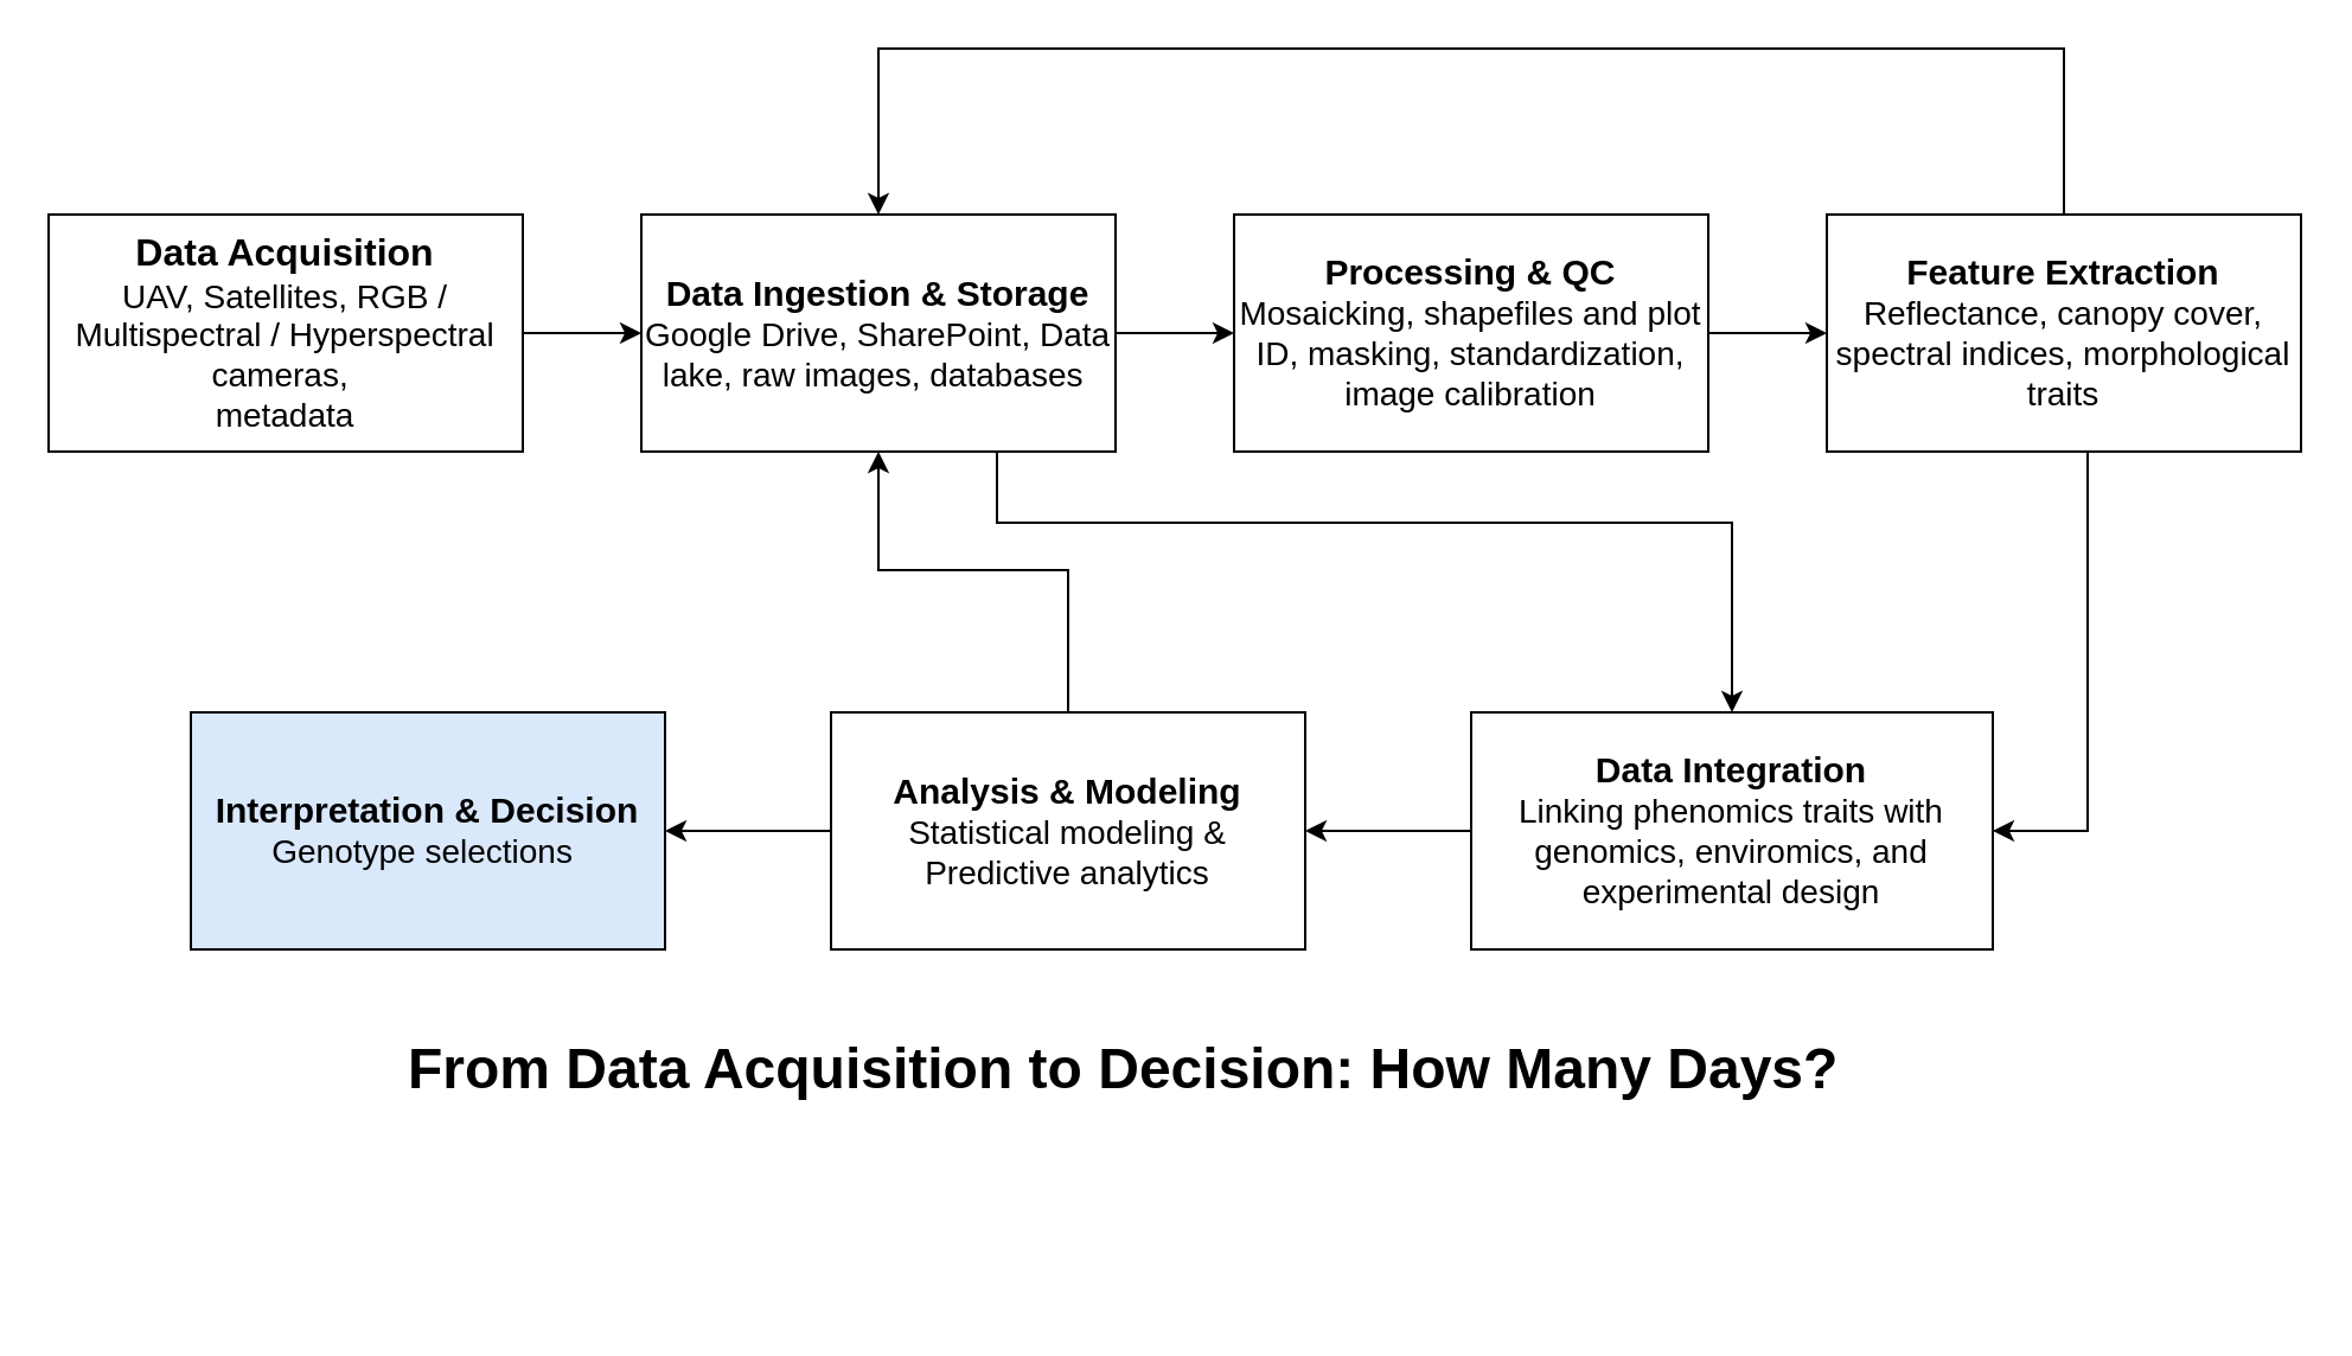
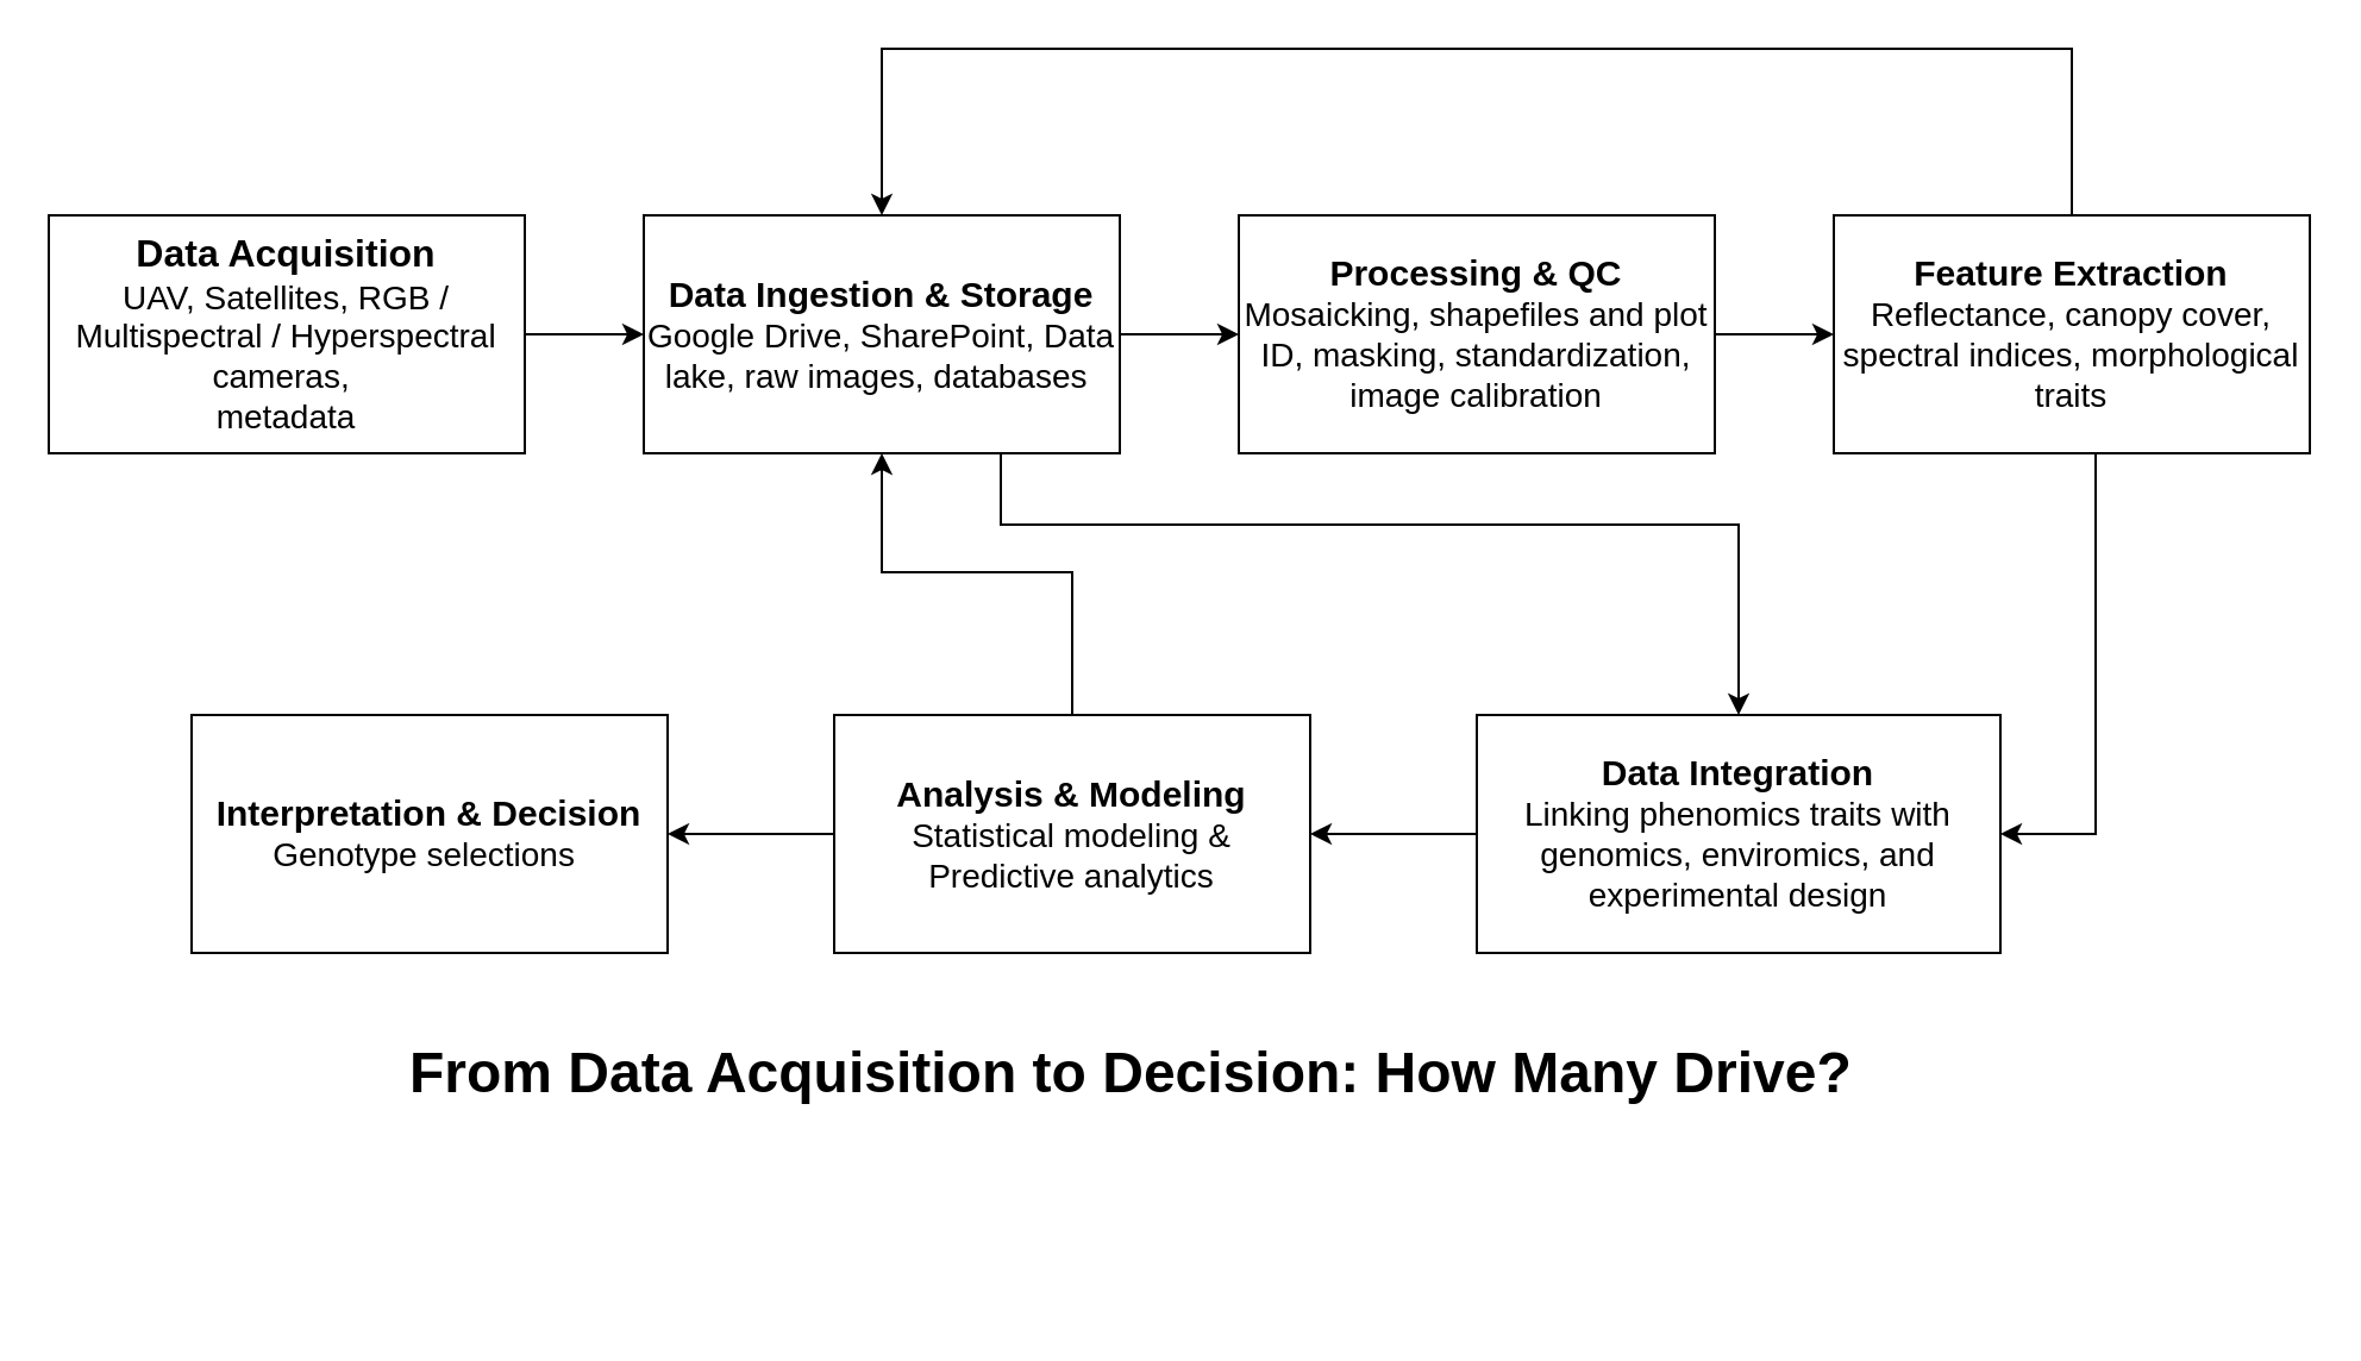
  <mxCell id="0" />
  <mxCell id="1" parent="0" />
  <mxCell id="2" value="" style="edgeStyle=orthogonalEdgeStyle;rounded=0;orthogonalLoop=1;jettySize=auto;html=1;" edge="1" parent="1" source="3" target="6"><mxGeometry relative="1" as="geometry" /></mxCell>
  <mxCell id="3" value="&lt;font style=&quot;font-size: 16px;&quot;&gt;&lt;b style=&quot;&quot;&gt;Data Acquisition&lt;/b&gt;&lt;br&gt;&lt;/font&gt;&lt;font style=&quot;font-size: 14px;&quot;&gt;UAV, Satellites, RGB / Multispectral / Hyperspectral cameras,&amp;nbsp;&lt;br&gt;&lt;/font&gt;&lt;div&gt;&lt;span style=&quot;background-color: transparent; color: light-dark(rgb(0, 0, 0), rgb(255, 255, 255));&quot;&gt;&lt;font style=&quot;font-size: 14px;&quot;&gt;metadata&lt;/font&gt;&lt;/span&gt;&lt;/div&gt;" style="rounded=0;whiteSpace=wrap;html=1;" vertex="1" parent="1"><mxGeometry x="20" y="90" width="200" height="100" as="geometry" /></mxCell>
  <mxCell id="4" value="" style="edgeStyle=orthogonalEdgeStyle;rounded=0;orthogonalLoop=1;jettySize=auto;html=1;" edge="1" parent="1" source="6" target="9"><mxGeometry relative="1" as="geometry" /></mxCell>
  <mxCell id="5" style="edgeStyle=orthogonalEdgeStyle;rounded=0;orthogonalLoop=1;jettySize=auto;html=1;" edge="1" parent="1" source="6" target="13"><mxGeometry relative="1" as="geometry"><Array as="points"><mxPoint x="420" y="220" /><mxPoint x="730" y="220" /></Array></mxGeometry></mxCell>
  <mxCell id="6" value="&lt;b&gt;&lt;font style=&quot;font-size: 15px;&quot;&gt;Data Ingestion &amp;amp; Storage&lt;br&gt;&lt;/font&gt;&lt;/b&gt;&lt;div&gt;&lt;font style=&quot;font-size: 14px;&quot;&gt;&lt;span style=&quot;background-color: transparent; color: light-dark(rgb(0, 0, 0), rgb(255, 255, 255));&quot;&gt;Google Drive&lt;/span&gt;, SharePoint,&amp;nbsp;&lt;span style=&quot;background-color: transparent; color: light-dark(rgb(0, 0, 0), rgb(255, 255, 255));&quot;&gt;Data lake, raw images, databases&lt;/span&gt;&lt;span style=&quot;background-color: transparent; color: light-dark(rgb(0, 0, 0), rgb(255, 255, 255));&quot;&gt;&amp;nbsp;&lt;/span&gt;&lt;/font&gt;&lt;/div&gt;" style="rounded=0;whiteSpace=wrap;html=1;" vertex="1" parent="1"><mxGeometry x="270" y="90" width="200" height="100" as="geometry" /></mxCell>
  <mxCell id="7" value="" style="edgeStyle=orthogonalEdgeStyle;rounded=0;orthogonalLoop=1;jettySize=auto;html=1;" edge="1" parent="1" source="9" target="11"><mxGeometry relative="1" as="geometry" /></mxCell>
  <mxCell id="8" style="edgeStyle=orthogonalEdgeStyle;rounded=0;orthogonalLoop=1;jettySize=auto;html=1;entryX=0.5;entryY=0;entryDx=0;entryDy=0;exitX=0.5;exitY=0;exitDx=0;exitDy=0;" edge="1" parent="1" source="11" target="6"><mxGeometry relative="1" as="geometry"><Array as="points"><mxPoint x="870" y="20" /><mxPoint x="370" y="20" /></Array></mxGeometry></mxCell>
  <mxCell id="9" value="&lt;b&gt;&lt;font style=&quot;font-size: 15px;&quot;&gt;Processing &amp;amp; QC&lt;/font&gt;&lt;/b&gt;&lt;div&gt;&lt;font style=&quot;font-size: 14px;&quot;&gt;Mosaicking, shapefiles and plot ID, masking, standardization, image calibration&lt;/font&gt;&lt;/div&gt;" style="rounded=0;whiteSpace=wrap;html=1;" vertex="1" parent="1"><mxGeometry x="520" y="90" width="200" height="100" as="geometry" /></mxCell>
  <mxCell id="10" style="edgeStyle=orthogonalEdgeStyle;rounded=0;orthogonalLoop=1;jettySize=auto;html=1;entryX=1;entryY=0.5;entryDx=0;entryDy=0;" edge="1" parent="1" source="11" target="13"><mxGeometry relative="1" as="geometry"><Array as="points"><mxPoint x="880" y="350" /></Array></mxGeometry></mxCell>
  <mxCell id="11" value="&lt;b&gt;&lt;font style=&quot;font-size: 15px;&quot;&gt;Feature Extraction&lt;/font&gt;&lt;/b&gt;&lt;div&gt;&lt;font style=&quot;font-size: 14px;&quot;&gt;Reflectance, canopy cover, spectral indices, morphological traits&lt;/font&gt;&lt;/div&gt;" style="rounded=0;whiteSpace=wrap;html=1;" vertex="1" parent="1"><mxGeometry x="770" y="90" width="200" height="100" as="geometry" /></mxCell>
  <mxCell id="12" value="" style="edgeStyle=orthogonalEdgeStyle;rounded=0;orthogonalLoop=1;jettySize=auto;html=1;" edge="1" parent="1" source="13" target="16"><mxGeometry relative="1" as="geometry" /></mxCell>
  <mxCell id="13" value="&lt;b&gt;&lt;font style=&quot;font-size: 15px;&quot;&gt;Data Integration&lt;/font&gt;&lt;/b&gt;&lt;div&gt;&lt;font style=&quot;font-size: 14px;&quot;&gt;Linking phenomics traits with genomics, enviromics, and experimental design&lt;/font&gt;&lt;/div&gt;" style="whiteSpace=wrap;html=1;rounded=0;" vertex="1" parent="1"><mxGeometry x="620" y="300" width="220" height="100" as="geometry" /></mxCell>
  <mxCell id="14" value="" style="edgeStyle=orthogonalEdgeStyle;rounded=0;orthogonalLoop=1;jettySize=auto;html=1;" edge="1" parent="1" source="16" target="17"><mxGeometry relative="1" as="geometry" /></mxCell>
  <mxCell id="15" style="edgeStyle=orthogonalEdgeStyle;rounded=0;orthogonalLoop=1;jettySize=auto;html=1;entryX=0.5;entryY=1;entryDx=0;entryDy=0;" edge="1" parent="1" source="16" target="6"><mxGeometry relative="1" as="geometry"><Array as="points"><mxPoint x="450" y="240" /><mxPoint x="370" y="240" /></Array></mxGeometry></mxCell>
  <mxCell id="16" value="&lt;b&gt;&lt;font style=&quot;font-size: 15px;&quot;&gt;Analysis &amp;amp; Modeling&lt;/font&gt;&lt;/b&gt;&lt;div&gt;&lt;font style=&quot;font-size: 14px;&quot;&gt;Statistical modeling &amp;amp; Predictive analytics&lt;/font&gt;&lt;/div&gt;" style="whiteSpace=wrap;html=1;rounded=0;" vertex="1" parent="1"><mxGeometry x="350" y="300" width="200" height="100" as="geometry" /></mxCell>
- <mxCell id="17" value="&lt;b&gt;&lt;font style=&quot;font-size: 15px;&quot;&gt;Interpretation &amp;amp; Decision&lt;/font&gt;&lt;/b&gt;&lt;div&gt;&lt;font style=&quot;font-size: 14px;&quot;&gt;Genotype selections&lt;b&gt;&amp;nbsp;&lt;/b&gt;&lt;/font&gt;&lt;/div&gt;" style="whiteSpace=wrap;html=1;rounded=0;fillColor=#dae8fc;" vertex="1" parent="1"><mxGeometry x="80" y="300" width="200" height="100" as="geometry" /></mxCell>
- <mxCell id="18" value="&lt;h1 style=&quot;margin-top: 0px;&quot;&gt;From Data Acquisition to Decision: How Many Days?&lt;/h1&gt;" style="text;html=1;whiteSpace=wrap;overflow=hidden;rounded=0;" vertex="1" parent="1"><mxGeometry x="170" y="430" width="639" height="120" as="geometry" /></mxCell>
+ <mxCell id="17" value="&lt;b&gt;&lt;font style=&quot;font-size: 15px;&quot;&gt;Interpretation &amp;amp; Decision&lt;/font&gt;&lt;/b&gt;&lt;div&gt;&lt;font style=&quot;font-size: 14px;&quot;&gt;Genotype selections&lt;b&gt;&amp;nbsp;&lt;/b&gt;&lt;/font&gt;&lt;/div&gt;" style="whiteSpace=wrap;html=1;rounded=0;" vertex="1" parent="1"><mxGeometry x="80" y="300" width="200" height="100" as="geometry" /></mxCell>
+ <mxCell id="18" value="&lt;h1 style=&quot;margin-top: 0px;&quot;&gt;From Data Acquisition to Decision: How Many Drive?&lt;/h1&gt;" style="text;html=1;whiteSpace=wrap;overflow=hidden;rounded=0;" vertex="1" parent="1"><mxGeometry x="170" y="430" width="639" height="120" as="geometry" /></mxCell>
